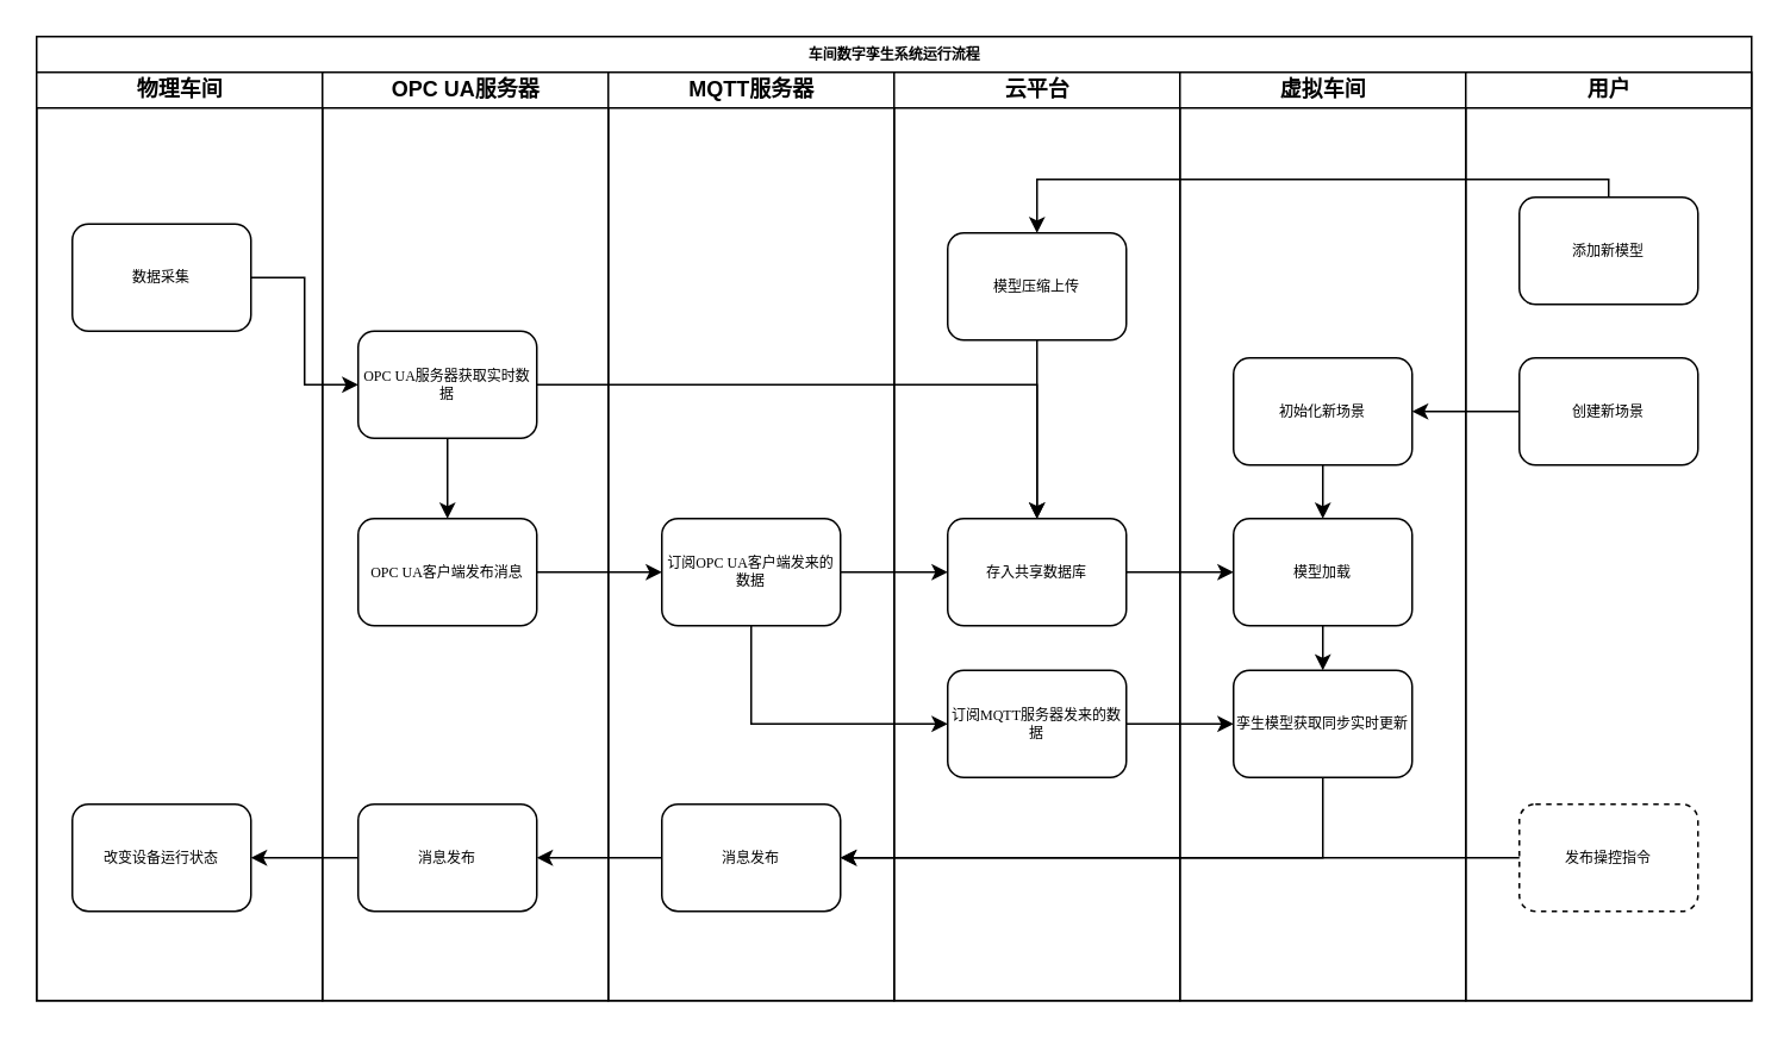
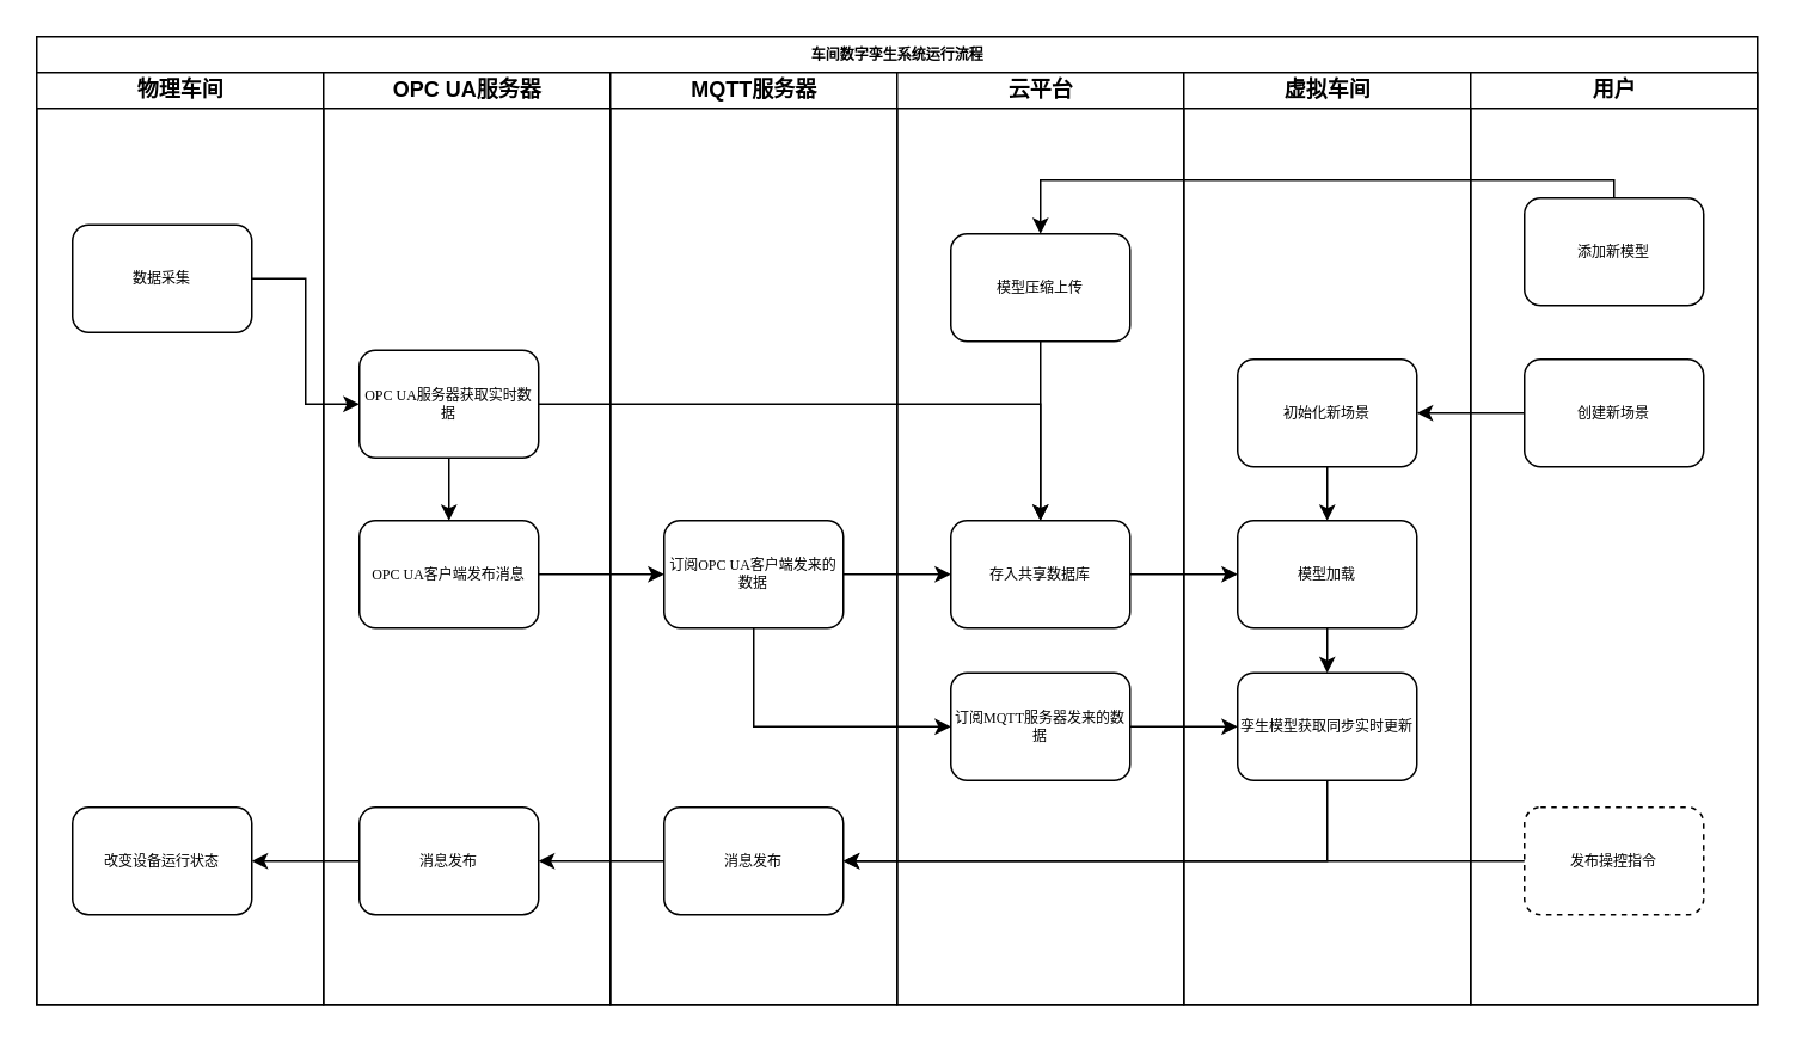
  <mxCell id="0" />
  <mxCell id="1" parent="0" />
  <mxCell id="2" value="车间数字孪生系统运行流程" style="swimlane;html=1;childLayout=stackLayout;startSize=20;rounded=0;shadow=0;labelBackgroundColor=none;strokeWidth=1;fontFamily=Verdana;fontSize=8;align=center;" parent="1" vertex="1"><mxGeometry x="20" y="20" width="960" height="540" as="geometry"><mxRectangle x="70" y="40" width="60" height="20" as="alternateBounds" /></mxGeometry></mxCell>
  <mxCell id="3" value="物理车间" style="swimlane;html=1;startSize=20;" parent="2" vertex="1"><mxGeometry y="20" width="160" height="520" as="geometry" /></mxCell>
  <mxCell id="4" value="数据采集" style="rounded=1;whiteSpace=wrap;html=1;shadow=0;labelBackgroundColor=none;strokeWidth=1;fontFamily=Verdana;fontSize=8;align=center;" parent="3" vertex="1"><mxGeometry x="20" y="85" width="100" height="60" as="geometry" /></mxCell>
  <mxCell id="5" value="改变设备运行状态" style="rounded=1;whiteSpace=wrap;html=1;shadow=0;labelBackgroundColor=none;strokeWidth=1;fontFamily=Verdana;fontSize=8;align=center;" vertex="1" parent="3"><mxGeometry x="20" y="410" width="100" height="60" as="geometry" /></mxCell>
  <mxCell id="6" value="OPC UA服务器" style="swimlane;html=1;startSize=20;" parent="2" vertex="1"><mxGeometry x="160" y="20" width="160" height="520" as="geometry" /></mxCell>
  <mxCell id="7" value="" style="edgeStyle=orthogonalEdgeStyle;rounded=0;orthogonalLoop=1;jettySize=auto;html=1;" edge="1" parent="6" source="8" target="9"><mxGeometry relative="1" as="geometry" /></mxCell>
- <mxCell id="8" value="OPC UA服务器获取实时数据" style="rounded=1;whiteSpace=wrap;html=1;shadow=0;labelBackgroundColor=none;strokeWidth=1;fontFamily=Verdana;fontSize=8;align=center;" parent="6" vertex="1"><mxGeometry x="20" y="145" width="100" height="60" as="geometry" /></mxCell>
+ <mxCell id="8" value="OPC UA服务器获取实时数据" style="rounded=1;whiteSpace=wrap;html=1;shadow=0;labelBackgroundColor=none;strokeWidth=1;fontFamily=Verdana;fontSize=8;align=center;" parent="6" vertex="1"><mxGeometry x="20" y="155" width="100" height="60" as="geometry" /></mxCell>
  <mxCell id="9" value="OPC UA客户端发布消息" style="rounded=1;whiteSpace=wrap;html=1;shadow=0;labelBackgroundColor=none;strokeWidth=1;fontFamily=Verdana;fontSize=8;align=center;" vertex="1" parent="6"><mxGeometry x="20" y="250" width="100" height="60" as="geometry" /></mxCell>
  <mxCell id="10" value="消息发布" style="rounded=1;whiteSpace=wrap;html=1;shadow=0;labelBackgroundColor=none;strokeWidth=1;fontFamily=Verdana;fontSize=8;align=center;" vertex="1" parent="6"><mxGeometry x="20" y="410" width="100" height="60" as="geometry" /></mxCell>
  <mxCell id="11" value="MQTT服务器" style="swimlane;html=1;startSize=20;" parent="2" vertex="1"><mxGeometry x="320" y="20" width="160" height="520" as="geometry" /></mxCell>
  <mxCell id="12" value="订阅OPC UA客户端发来的数据" style="rounded=1;whiteSpace=wrap;html=1;shadow=0;labelBackgroundColor=none;strokeWidth=1;fontFamily=Verdana;fontSize=8;align=center;" parent="11" vertex="1"><mxGeometry x="30" y="250" width="100" height="60" as="geometry" /></mxCell>
  <mxCell id="13" value="消息发布" style="rounded=1;whiteSpace=wrap;html=1;shadow=0;labelBackgroundColor=none;strokeWidth=1;fontFamily=Verdana;fontSize=8;align=center;" vertex="1" parent="11"><mxGeometry x="30" y="410" width="100" height="60" as="geometry" /></mxCell>
  <mxCell id="14" value="云平台" style="swimlane;html=1;startSize=20;" parent="2" vertex="1"><mxGeometry x="480" y="20" width="160" height="520" as="geometry" /></mxCell>
  <mxCell id="15" value="订阅MQTT服务器发来的数据" style="rounded=1;whiteSpace=wrap;html=1;shadow=0;labelBackgroundColor=none;strokeWidth=1;fontFamily=Verdana;fontSize=8;align=center;" parent="14" vertex="1"><mxGeometry x="30" y="335" width="100" height="60" as="geometry" /></mxCell>
  <mxCell id="16" value="存入共享数据库" style="rounded=1;whiteSpace=wrap;html=1;shadow=0;labelBackgroundColor=none;strokeWidth=1;fontFamily=Verdana;fontSize=8;align=center;" vertex="1" parent="14"><mxGeometry x="30" y="250" width="100" height="60" as="geometry" /></mxCell>
  <mxCell id="17" value="" style="edgeStyle=orthogonalEdgeStyle;rounded=0;orthogonalLoop=1;jettySize=auto;html=1;" edge="1" parent="14" source="18" target="16"><mxGeometry relative="1" as="geometry" /></mxCell>
  <mxCell id="18" value="模型压缩上传" style="rounded=1;whiteSpace=wrap;html=1;shadow=0;labelBackgroundColor=none;strokeWidth=1;fontFamily=Verdana;fontSize=8;align=center;" vertex="1" parent="14"><mxGeometry x="30" y="90" width="100" height="60" as="geometry" /></mxCell>
  <mxCell id="19" value="虚拟车间" style="swimlane;html=1;startSize=20;" parent="2" vertex="1"><mxGeometry x="640" y="20" width="160" height="520" as="geometry" /></mxCell>
  <mxCell id="20" value="&lt;span&gt;初始化新场景&lt;/span&gt;" style="rounded=1;whiteSpace=wrap;html=1;shadow=0;labelBackgroundColor=none;strokeWidth=1;fontFamily=Verdana;fontSize=8;align=center;" vertex="1" parent="19"><mxGeometry x="30" y="160" width="100" height="60" as="geometry" /></mxCell>
  <mxCell id="21" value="&lt;span&gt;模型加载&lt;/span&gt;" style="rounded=1;whiteSpace=wrap;html=1;shadow=0;labelBackgroundColor=none;strokeWidth=1;fontFamily=Verdana;fontSize=8;align=center;" vertex="1" parent="19"><mxGeometry x="30" y="250" width="100" height="60" as="geometry" /></mxCell>
  <mxCell id="22" value="" style="edgeStyle=orthogonalEdgeStyle;rounded=0;orthogonalLoop=1;jettySize=auto;html=1;" edge="1" parent="19" source="20" target="21"><mxGeometry relative="1" as="geometry" /></mxCell>
  <mxCell id="23" value="&lt;span&gt;孪生模型获取同步实时更新&lt;/span&gt;" style="rounded=1;whiteSpace=wrap;html=1;shadow=0;labelBackgroundColor=none;strokeWidth=1;fontFamily=Verdana;fontSize=8;align=center;" vertex="1" parent="19"><mxGeometry x="30" y="335" width="100" height="60" as="geometry" /></mxCell>
  <mxCell id="24" value="" style="edgeStyle=orthogonalEdgeStyle;rounded=0;orthogonalLoop=1;jettySize=auto;html=1;" edge="1" parent="19" source="21" target="23"><mxGeometry relative="1" as="geometry" /></mxCell>
  <mxCell id="25" value="" style="edgeStyle=orthogonalEdgeStyle;rounded=0;orthogonalLoop=1;jettySize=auto;html=1;" edge="1" parent="2" source="9" target="12"><mxGeometry relative="1" as="geometry" /></mxCell>
  <mxCell id="26" value="" style="edgeStyle=orthogonalEdgeStyle;rounded=0;orthogonalLoop=1;jettySize=auto;html=1;exitX=0.5;exitY=1;exitDx=0;exitDy=0;" edge="1" parent="2" source="12" target="15"><mxGeometry relative="1" as="geometry"><mxPoint x="450" y="385" as="sourcePoint" /><Array as="points"><mxPoint x="400" y="385" /></Array></mxGeometry></mxCell>
  <mxCell id="27" value="" style="edgeStyle=orthogonalEdgeStyle;rounded=0;orthogonalLoop=1;jettySize=auto;html=1;entryX=0;entryY=0.5;entryDx=0;entryDy=0;" edge="1" parent="2" source="4" target="8"><mxGeometry relative="1" as="geometry"><mxPoint x="200" y="115" as="targetPoint" /></mxGeometry></mxCell>
  <mxCell id="28" value="用户" style="swimlane;html=1;startSize=20;" vertex="1" parent="2"><mxGeometry x="800" y="20" width="160" height="520" as="geometry" /></mxCell>
  <mxCell id="29" value="&lt;span&gt;创建新场景&lt;/span&gt;" style="rounded=1;whiteSpace=wrap;html=1;shadow=0;labelBackgroundColor=none;strokeWidth=1;fontFamily=Verdana;fontSize=8;align=center;" vertex="1" parent="28"><mxGeometry x="30" y="160" width="100" height="60" as="geometry" /></mxCell>
  <mxCell id="30" value="&lt;span&gt;添加新模型&lt;/span&gt;" style="rounded=1;whiteSpace=wrap;html=1;shadow=0;labelBackgroundColor=none;strokeWidth=1;fontFamily=Verdana;fontSize=8;align=center;" vertex="1" parent="28"><mxGeometry x="30" y="70" width="100" height="60" as="geometry" /></mxCell>
  <mxCell id="31" value="发布操控指令" style="rounded=1;whiteSpace=wrap;html=1;shadow=0;labelBackgroundColor=none;strokeWidth=1;fontFamily=Verdana;fontSize=8;align=center;dashed=1;" vertex="1" parent="28"><mxGeometry x="30" y="410" width="100" height="60" as="geometry" /></mxCell>
  <mxCell id="32" value="" style="edgeStyle=orthogonalEdgeStyle;rounded=0;orthogonalLoop=1;jettySize=auto;html=1;" edge="1" parent="2" source="15" target="23"><mxGeometry relative="1" as="geometry" /></mxCell>
  <mxCell id="33" value="" style="edgeStyle=orthogonalEdgeStyle;rounded=0;orthogonalLoop=1;jettySize=auto;html=1;" edge="1" parent="2" source="12" target="16"><mxGeometry relative="1" as="geometry" /></mxCell>
  <mxCell id="34" value="" style="edgeStyle=orthogonalEdgeStyle;rounded=0;orthogonalLoop=1;jettySize=auto;html=1;entryX=0.5;entryY=0;entryDx=0;entryDy=0;" edge="1" parent="2" source="8" target="16"><mxGeometry relative="1" as="geometry"><mxPoint x="360" y="205" as="targetPoint" /></mxGeometry></mxCell>
  <mxCell id="35" value="" style="edgeStyle=orthogonalEdgeStyle;rounded=0;orthogonalLoop=1;jettySize=auto;html=1;" edge="1" parent="2" source="29" target="20"><mxGeometry relative="1" as="geometry" /></mxCell>
  <mxCell id="36" value="" style="edgeStyle=orthogonalEdgeStyle;rounded=0;orthogonalLoop=1;jettySize=auto;html=1;entryX=0.5;entryY=0;entryDx=0;entryDy=0;" edge="1" parent="2" source="30" target="18"><mxGeometry relative="1" as="geometry"><mxPoint x="750" y="130" as="targetPoint" /><Array as="points"><mxPoint x="880" y="80" /><mxPoint x="560" y="80" /></Array></mxGeometry></mxCell>
  <mxCell id="37" value="" style="edgeStyle=orthogonalEdgeStyle;rounded=0;orthogonalLoop=1;jettySize=auto;html=1;" edge="1" parent="2" source="16" target="21"><mxGeometry relative="1" as="geometry" /></mxCell>
  <mxCell id="38" value="" style="edgeStyle=orthogonalEdgeStyle;rounded=0;orthogonalLoop=1;jettySize=auto;html=1;entryX=1;entryY=0.5;entryDx=0;entryDy=0;" edge="1" parent="2" source="23" target="13"><mxGeometry relative="1" as="geometry"><mxPoint x="720" y="440" as="targetPoint" /><Array as="points"><mxPoint x="720" y="460" /></Array></mxGeometry></mxCell>
  <mxCell id="39" value="" style="edgeStyle=orthogonalEdgeStyle;rounded=0;orthogonalLoop=1;jettySize=auto;html=1;" edge="1" parent="2" source="13" target="10"><mxGeometry relative="1" as="geometry" /></mxCell>
  <mxCell id="40" value="" style="edgeStyle=orthogonalEdgeStyle;rounded=0;orthogonalLoop=1;jettySize=auto;html=1;entryX=1;entryY=0.5;entryDx=0;entryDy=0;" edge="1" parent="2" source="31" target="13"><mxGeometry relative="1" as="geometry"><mxPoint x="750" y="460" as="targetPoint" /></mxGeometry></mxCell>
  <mxCell id="41" value="" style="edgeStyle=orthogonalEdgeStyle;rounded=0;orthogonalLoop=1;jettySize=auto;html=1;" edge="1" parent="2" source="10" target="5"><mxGeometry relative="1" as="geometry" /></mxCell>
